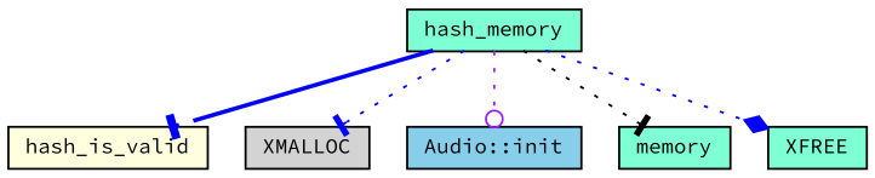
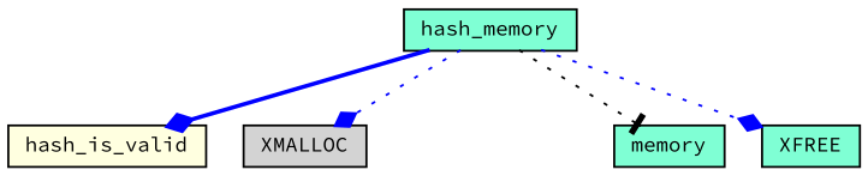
  digraph {
    fontname="Source Code Pro"
    rankdir=TB
    node [color=black fillcolor=aquamarine fontname="Source Code Pro" fontsize=10 shape=record style=filled]
    edge [arrowhead=diamond color=blue fontname="Source Code Pro" fontsize=10 labelfontname=Helvetica labelfontsize=10 style=dotted]
    n1 [fontcolor=black height=0.2 label=hash_memory width=0.4]
    n2 [fillcolor=lightyellow height=0.2 label=hash_is_valid width=0.4]
    n3 [fillcolor=lightgrey height=0.2 label=XMALLOC width=0.4]
-   n4 [fillcolor=skyblue height=0.2 label="Audio::init" width=0.4]
    n5 [height=0.2 label=memory width=0.4]
    n6 [height=0.2 label=XFREE width=0.4]
-   n1 -> n2 [arrowhead=tee style=bold]
-   n1 -> n3 [arrowhead=tee]
-   n1 -> n4 [arrowhead=odot color=purple]
+   n1 -> n2 [style=bold]
+   n1 -> n3
    n1 -> n5 [arrowhead=tee color=black]
    n1 -> n6
  }
